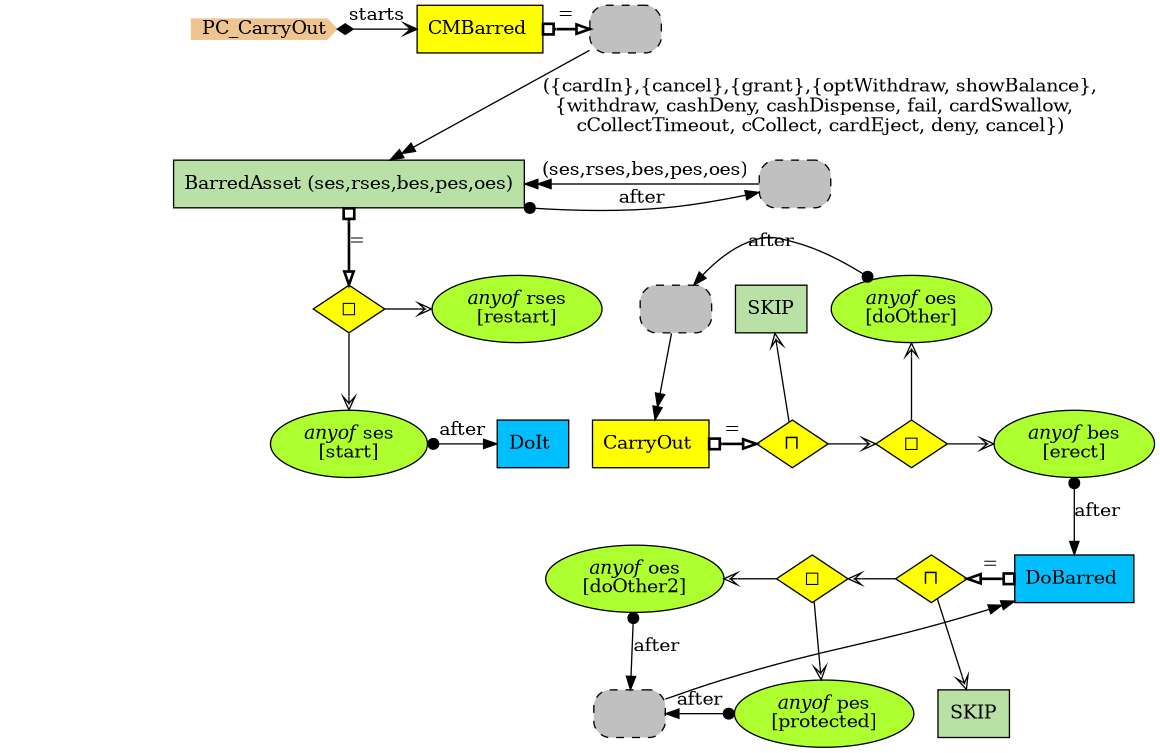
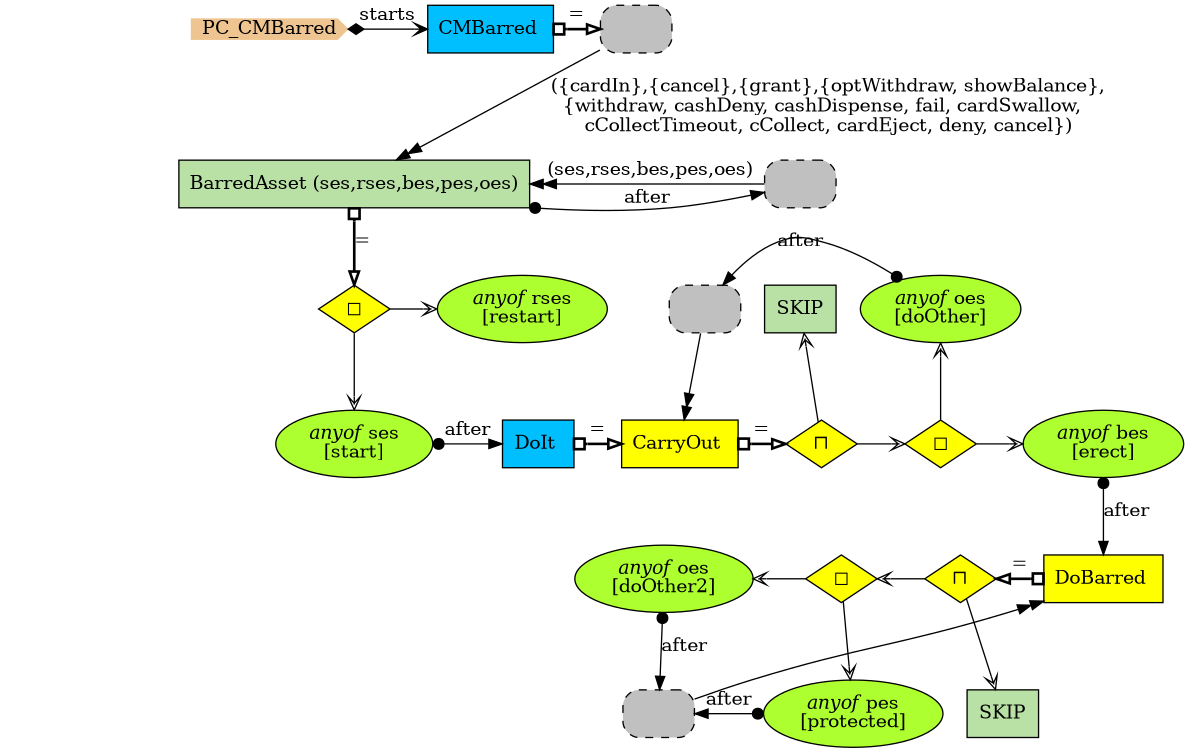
  digraph {
    node [shape=box style=filled fillcolor=greenyellow]
-   n1 [color=burlywood2 height=.2 label=PC_CarryOut shape=cds width=.2 fillcolor=""]
-   n2 [fillcolor=yellow label="CMBarred "]
+   n1 [color=burlywood2 height=.2 label=PC_CMBarred shape=cds width=.2 fillcolor=""]
+   n2 [fillcolor=deepskyblue label="CMBarred "]
    n3 [fillcolor=gray label=" " shape=rectangle style="rounded,filled,dashed"]
    SStartN_ [style=invis shape="" fillcolor=""]
    n5 [fillcolor=deepskyblue label="DoIt "]
    n6 [label=<<I>anyof</I> ses<br/>[start]> shape=ellipse]
    n7 [fillcolor=gray label=" " shape=rectangle style="rounded,filled,dashed"]
    n8 [label=<<I>anyof</I> oes<br/>[doOther]> shape=ellipse]
    n9 [label=<<I>anyof</I> oes<br/>[doOther2]> shape=ellipse]
    n10 [fillcolor=yellow label="◻︎" shape=diamond]
    n11 [fillcolor=yellow label="⊓" shape=diamond]
-   n12 [fillcolor=deepskyblue label="DoBarred "]
+   n12 [fillcolor=yellow label="DoBarred "]
    n13 [fillcolor="#B9E0A5" label=SKIP]
    n14 [label=<<I>anyof</I> rses<br/>[restart]> shape=ellipse]
    n15 [fillcolor=yellow label="◻︎" shape=diamond]
    n16 [label=<<I>anyof</I> bes<br/>[erect]> shape=ellipse]
    n17 [fillcolor=yellow label="◻︎" shape=diamond]
    n18 [fillcolor=yellow label="CarryOut "]
    n19 [fillcolor=yellow label="⊓" shape=diamond]
    n20 [fillcolor=gray label=" " shape=rectangle style="rounded,filled,dashed"]
    n21 [label=<<I>anyof</I> pes<br/>[protected]> shape=ellipse]
    n22 [fillcolor=gray label=" " shape=rectangle style="rounded,filled,dashed"]
    n23 [fillcolor="#B9E0A5" label="BarredAsset (ses,rses,bes,pes,oes)"]
    n24 [fillcolor="#B9E0A5" label=SKIP]
    subgraph sub_1 {
      rank=min
      n1
      n2
      n3
      SStartN_
    }
    subgraph sub_2 {
      rank=same
      n9
      n10
      n11
      n12
    }
    subgraph sub_3 {
      rank=same
      n5
      n6
    }
    subgraph sub_4 {
      rank=same
      n7
      n8
    }
    subgraph sub_5 {
      rank=same
      n8
      n13
      n14
      n15
    }
    subgraph sub_6 {
      rank=same
      n5
      n16
      n17
      n18
      n19
    }
    subgraph sub_7 {
      rank=same
      n20
      n21
    }
    subgraph sub_8 {
      rank=same
      n22
      n23
    }
    n1 -> n2 [arrowhead=open arrowtail=diamond dir=both label=starts]
    n2 -> n3 [arrowhead=onormal arrowtail=obox dir=both label="=" penwidth=2]
    n3 -> n23 [arrowhead=normalnormal label=" ({cardIn},{cancel},{grant},{optWithdraw, showBalance},\n{withdraw, cashDeny, cashDispense, fail, cardSwallow, \n cCollectTimeout, cCollect, cardEject, deny, cancel})"]
    SStartN_ -> n1 [style=invis]
    SStartN_ -> n23 [style=invis]
+   n5 -> n18 [arrowhead=onormal arrowtail=obox dir=both label="=" penwidth=2]
    n6 -> n5 [arrowtail=dot dir=both label=after]
    n7 -> n8 [arrowhead=dot dir=both label=after]
    n7 -> n18 [arrowhead=normalnormal label=" "]
    n9 -> n10 [arrowtail=vee dir=back fillcolor=white]
    n9 -> n20 [arrowtail=dot dir=both label=after]
    n10 -> n11 [arrowtail=vee dir=back fillcolor=white]
    n10 -> n21 [arrowhead=vee fillcolor=white]
    n11 -> n12 [arrowhead=obox arrowtail=onormal dir=both label="=" penwidth=2]
    n11 -> n24 [arrowhead=vee fillcolor=white]
    n15 -> n6 [arrowhead=vee fillcolor=white]
    n15 -> n14 [arrowhead=vee fillcolor=white]
    n16 -> n12 [arrowtail=dot dir=both label=after]
    n17 -> n8 [arrowhead=vee fillcolor=white]
    n17 -> n16 [arrowhead=vee fillcolor=white]
    n18 -> n19 [arrowhead=onormal arrowtail=obox dir=both label="=" penwidth=2]
    n19 -> n13 [arrowhead=vee fillcolor=white]
    n19 -> n17 [arrowhead=vee fillcolor=white]
    n20 -> n12 [arrowhead=normalnormal label=" "]
    n20 -> n21 [arrowhead=dot dir=both label=after]
    n22 -> n23 [arrowhead=normalnormal label=" (ses,rses,bes,pes,oes)"]
    n23 -> n15 [arrowhead=onormal arrowtail=obox dir=both label="=" penwidth=2]
    n23 -> n22 [arrowtail=dot dir=both label=after]
  }
